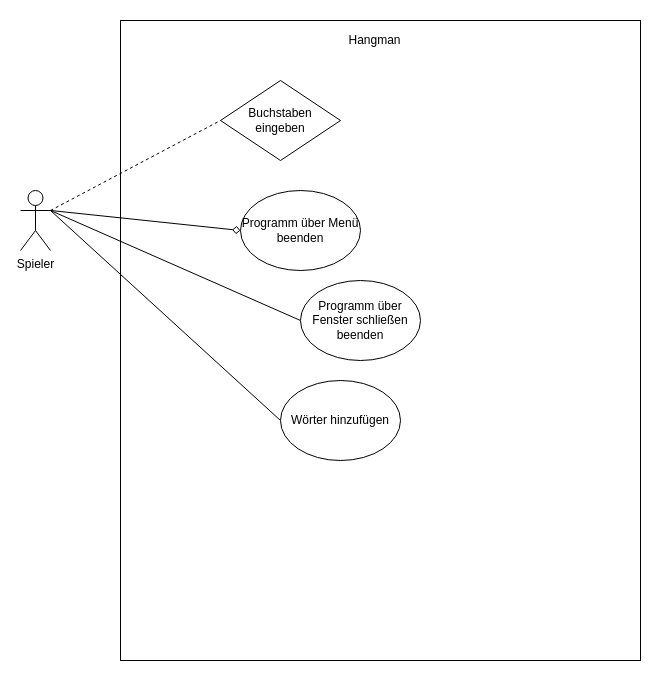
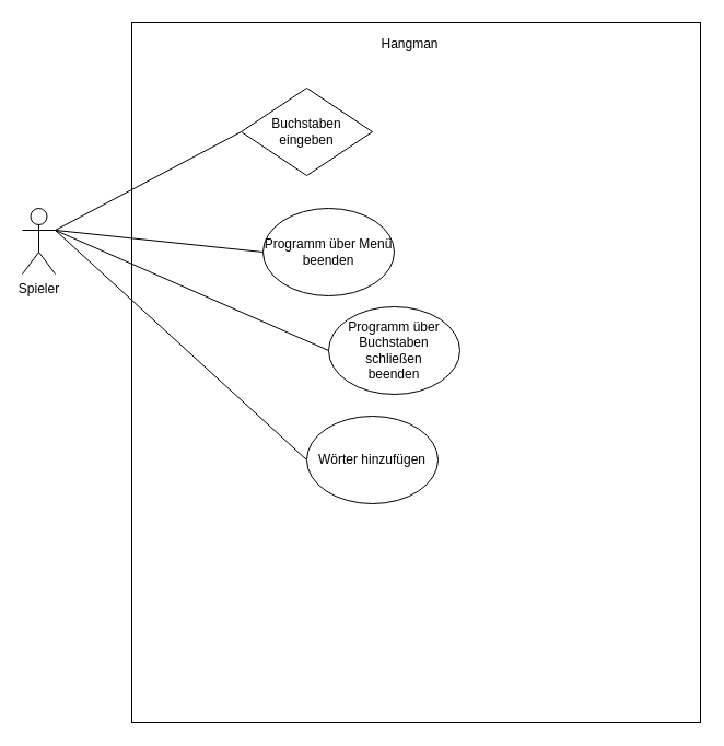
  <mxCell id="0" />
  <mxCell id="1" parent="0" />
  <mxCell id="2" value="" style="rounded=0;whiteSpace=wrap;html=1;" vertex="1" parent="1"><mxGeometry x="120" y="20" width="520" height="640" as="geometry" /></mxCell>
- <mxCell id="3" style="rounded=0;orthogonalLoop=1;jettySize=auto;html=1;exitX=1;exitY=0.333;exitDx=0;exitDy=0;exitPerimeter=0;entryX=0;entryY=0.5;entryDx=0;entryDy=0;endArrow=none;endFill=0;dashed=1;" edge="1" parent="1" source="7" target="9"><mxGeometry relative="1" as="geometry" /></mxCell>
- <mxCell id="4" style="edgeStyle=none;rounded=0;orthogonalLoop=1;jettySize=auto;html=1;exitX=1;exitY=0.333;exitDx=0;exitDy=0;exitPerimeter=0;entryX=0;entryY=0.5;entryDx=0;entryDy=0;endArrow=diamond;endFill=0;" edge="1" parent="1" source="7" target="10"><mxGeometry relative="1" as="geometry" /></mxCell>
+ <mxCell id="3" style="rounded=0;orthogonalLoop=1;jettySize=auto;html=1;exitX=1;exitY=0.333;exitDx=0;exitDy=0;exitPerimeter=0;entryX=0;entryY=0.5;entryDx=0;entryDy=0;endArrow=none;endFill=0;" edge="1" parent="1" source="7" target="9"><mxGeometry relative="1" as="geometry" /></mxCell>
+ <mxCell id="4" style="edgeStyle=none;rounded=0;orthogonalLoop=1;jettySize=auto;html=1;exitX=1;exitY=0.333;exitDx=0;exitDy=0;exitPerimeter=0;entryX=0;entryY=0.5;entryDx=0;entryDy=0;endArrow=none;endFill=0;" edge="1" parent="1" source="7" target="10"><mxGeometry relative="1" as="geometry" /></mxCell>
  <mxCell id="5" style="edgeStyle=none;rounded=0;orthogonalLoop=1;jettySize=auto;html=1;exitX=1;exitY=0.333;exitDx=0;exitDy=0;exitPerimeter=0;entryX=0;entryY=0.5;entryDx=0;entryDy=0;endArrow=none;endFill=0;" edge="1" parent="1" source="7" target="11"><mxGeometry relative="1" as="geometry" /></mxCell>
  <mxCell id="6" style="edgeStyle=none;rounded=0;orthogonalLoop=1;jettySize=auto;html=1;exitX=1;exitY=0.333;exitDx=0;exitDy=0;exitPerimeter=0;entryX=0;entryY=0.5;entryDx=0;entryDy=0;endArrow=none;endFill=0;" edge="1" parent="1" source="7" target="12"><mxGeometry relative="1" as="geometry" /></mxCell>
  <mxCell id="7" value="Spieler" style="shape=umlActor;verticalLabelPosition=bottom;verticalAlign=top;html=1;outlineConnect=0;" vertex="1" parent="1"><mxGeometry x="20" y="190" width="30" height="60" as="geometry" /></mxCell>
  <mxCell id="8" value="Hangman" style="text;html=1;align=center;verticalAlign=middle;resizable=0;points=[];autosize=1;strokeColor=none;" vertex="1" parent="1"><mxGeometry x="339" y="30" width="70" height="20" as="geometry" /></mxCell>
  <mxCell id="9" value="&lt;div&gt;Buchstaben&lt;/div&gt;&lt;div&gt;eingeben&lt;/div&gt;" style="rhombus;whiteSpace=wrap;html=1;" vertex="1" parent="1"><mxGeometry x="220" y="80" width="120" height="80" as="geometry" /></mxCell>
  <mxCell id="10" value="Programm über Menü&lt;br&gt;&lt;div&gt; beenden&lt;/div&gt;" style="ellipse;whiteSpace=wrap;html=1;" vertex="1" parent="1"><mxGeometry x="240" y="190" width="120" height="80" as="geometry" /></mxCell>
- <mxCell id="11" value="&lt;div&gt;Programm über&lt;/div&gt;&lt;div&gt;Fenster schließen&lt;/div&gt;&lt;div&gt;beenden&lt;br&gt;&lt;/div&gt;" style="ellipse;whiteSpace=wrap;html=1;" vertex="1" parent="1"><mxGeometry x="300" y="280" width="120" height="80" as="geometry" /></mxCell>
+ <mxCell id="11" value="&lt;div&gt;Programm über&lt;/div&gt;&lt;div&gt;Buchstaben schließen&lt;/div&gt;&lt;div&gt;beenden&lt;br&gt;&lt;/div&gt;" style="ellipse;whiteSpace=wrap;html=1;" vertex="1" parent="1"><mxGeometry x="300" y="280" width="120" height="80" as="geometry" /></mxCell>
  <mxCell id="12" value="Wörter hinzufügen" style="ellipse;whiteSpace=wrap;html=1;" vertex="1" parent="1"><mxGeometry x="280" y="380" width="120" height="80" as="geometry" /></mxCell>
